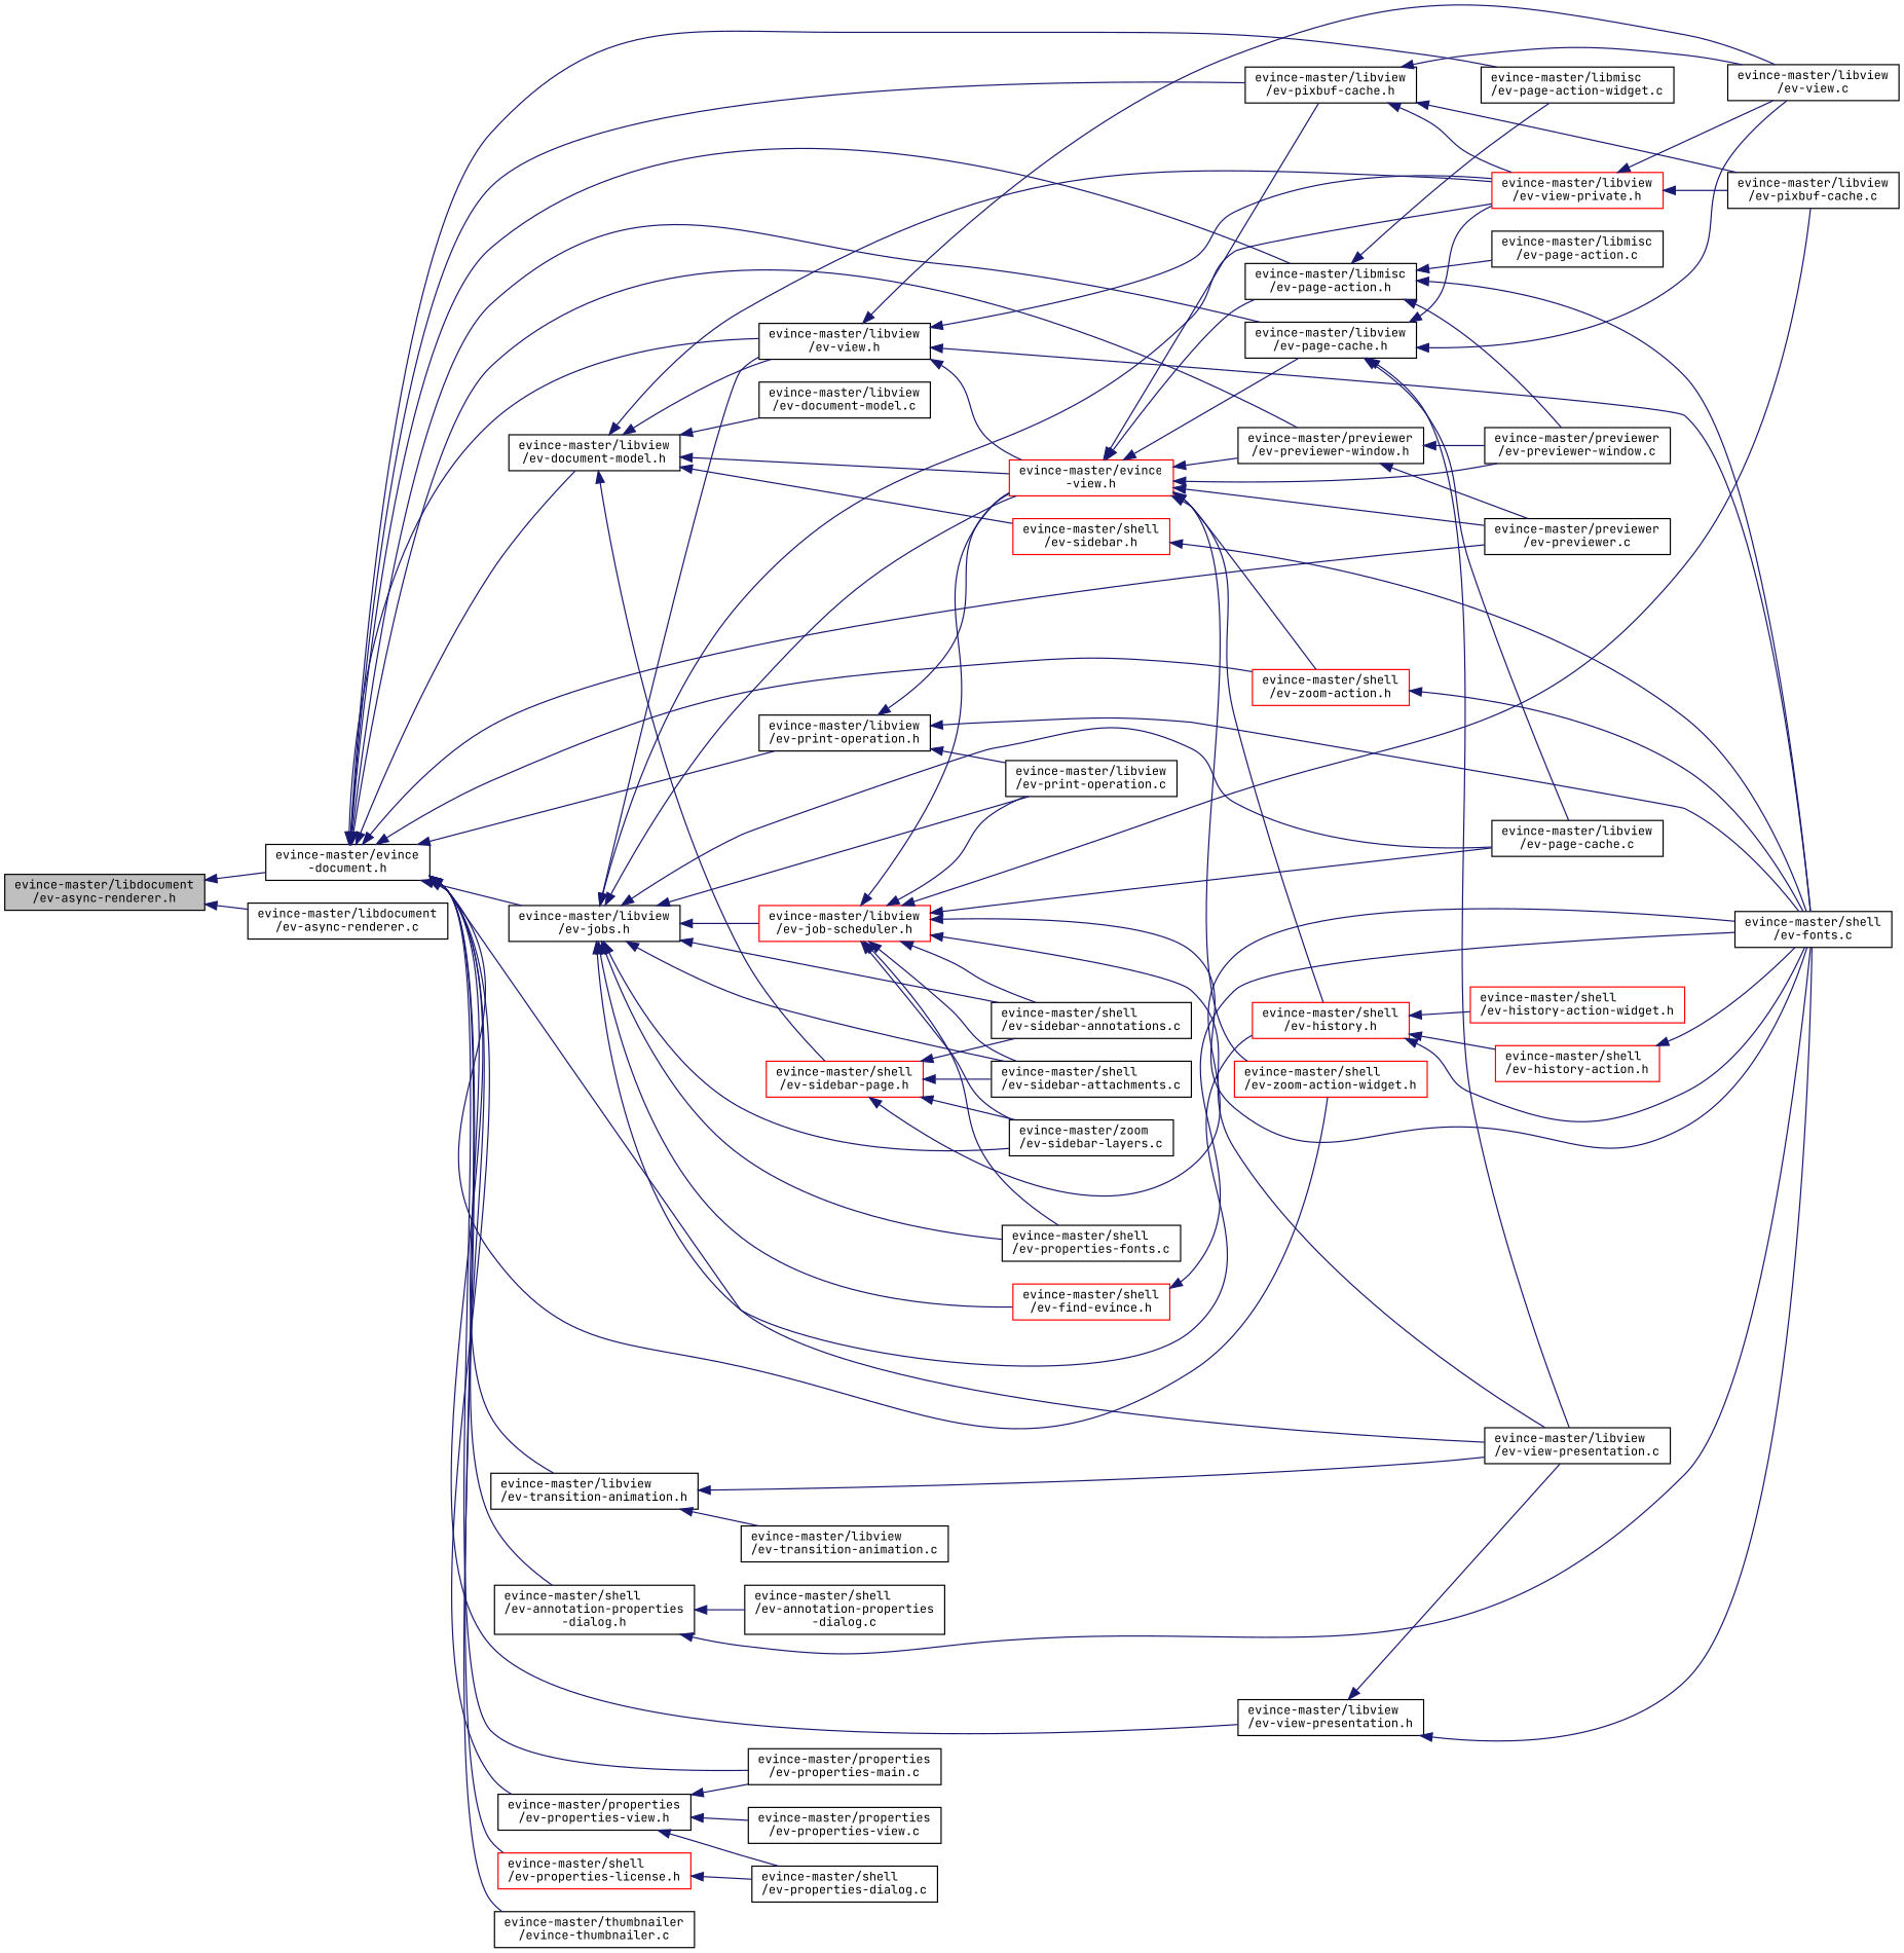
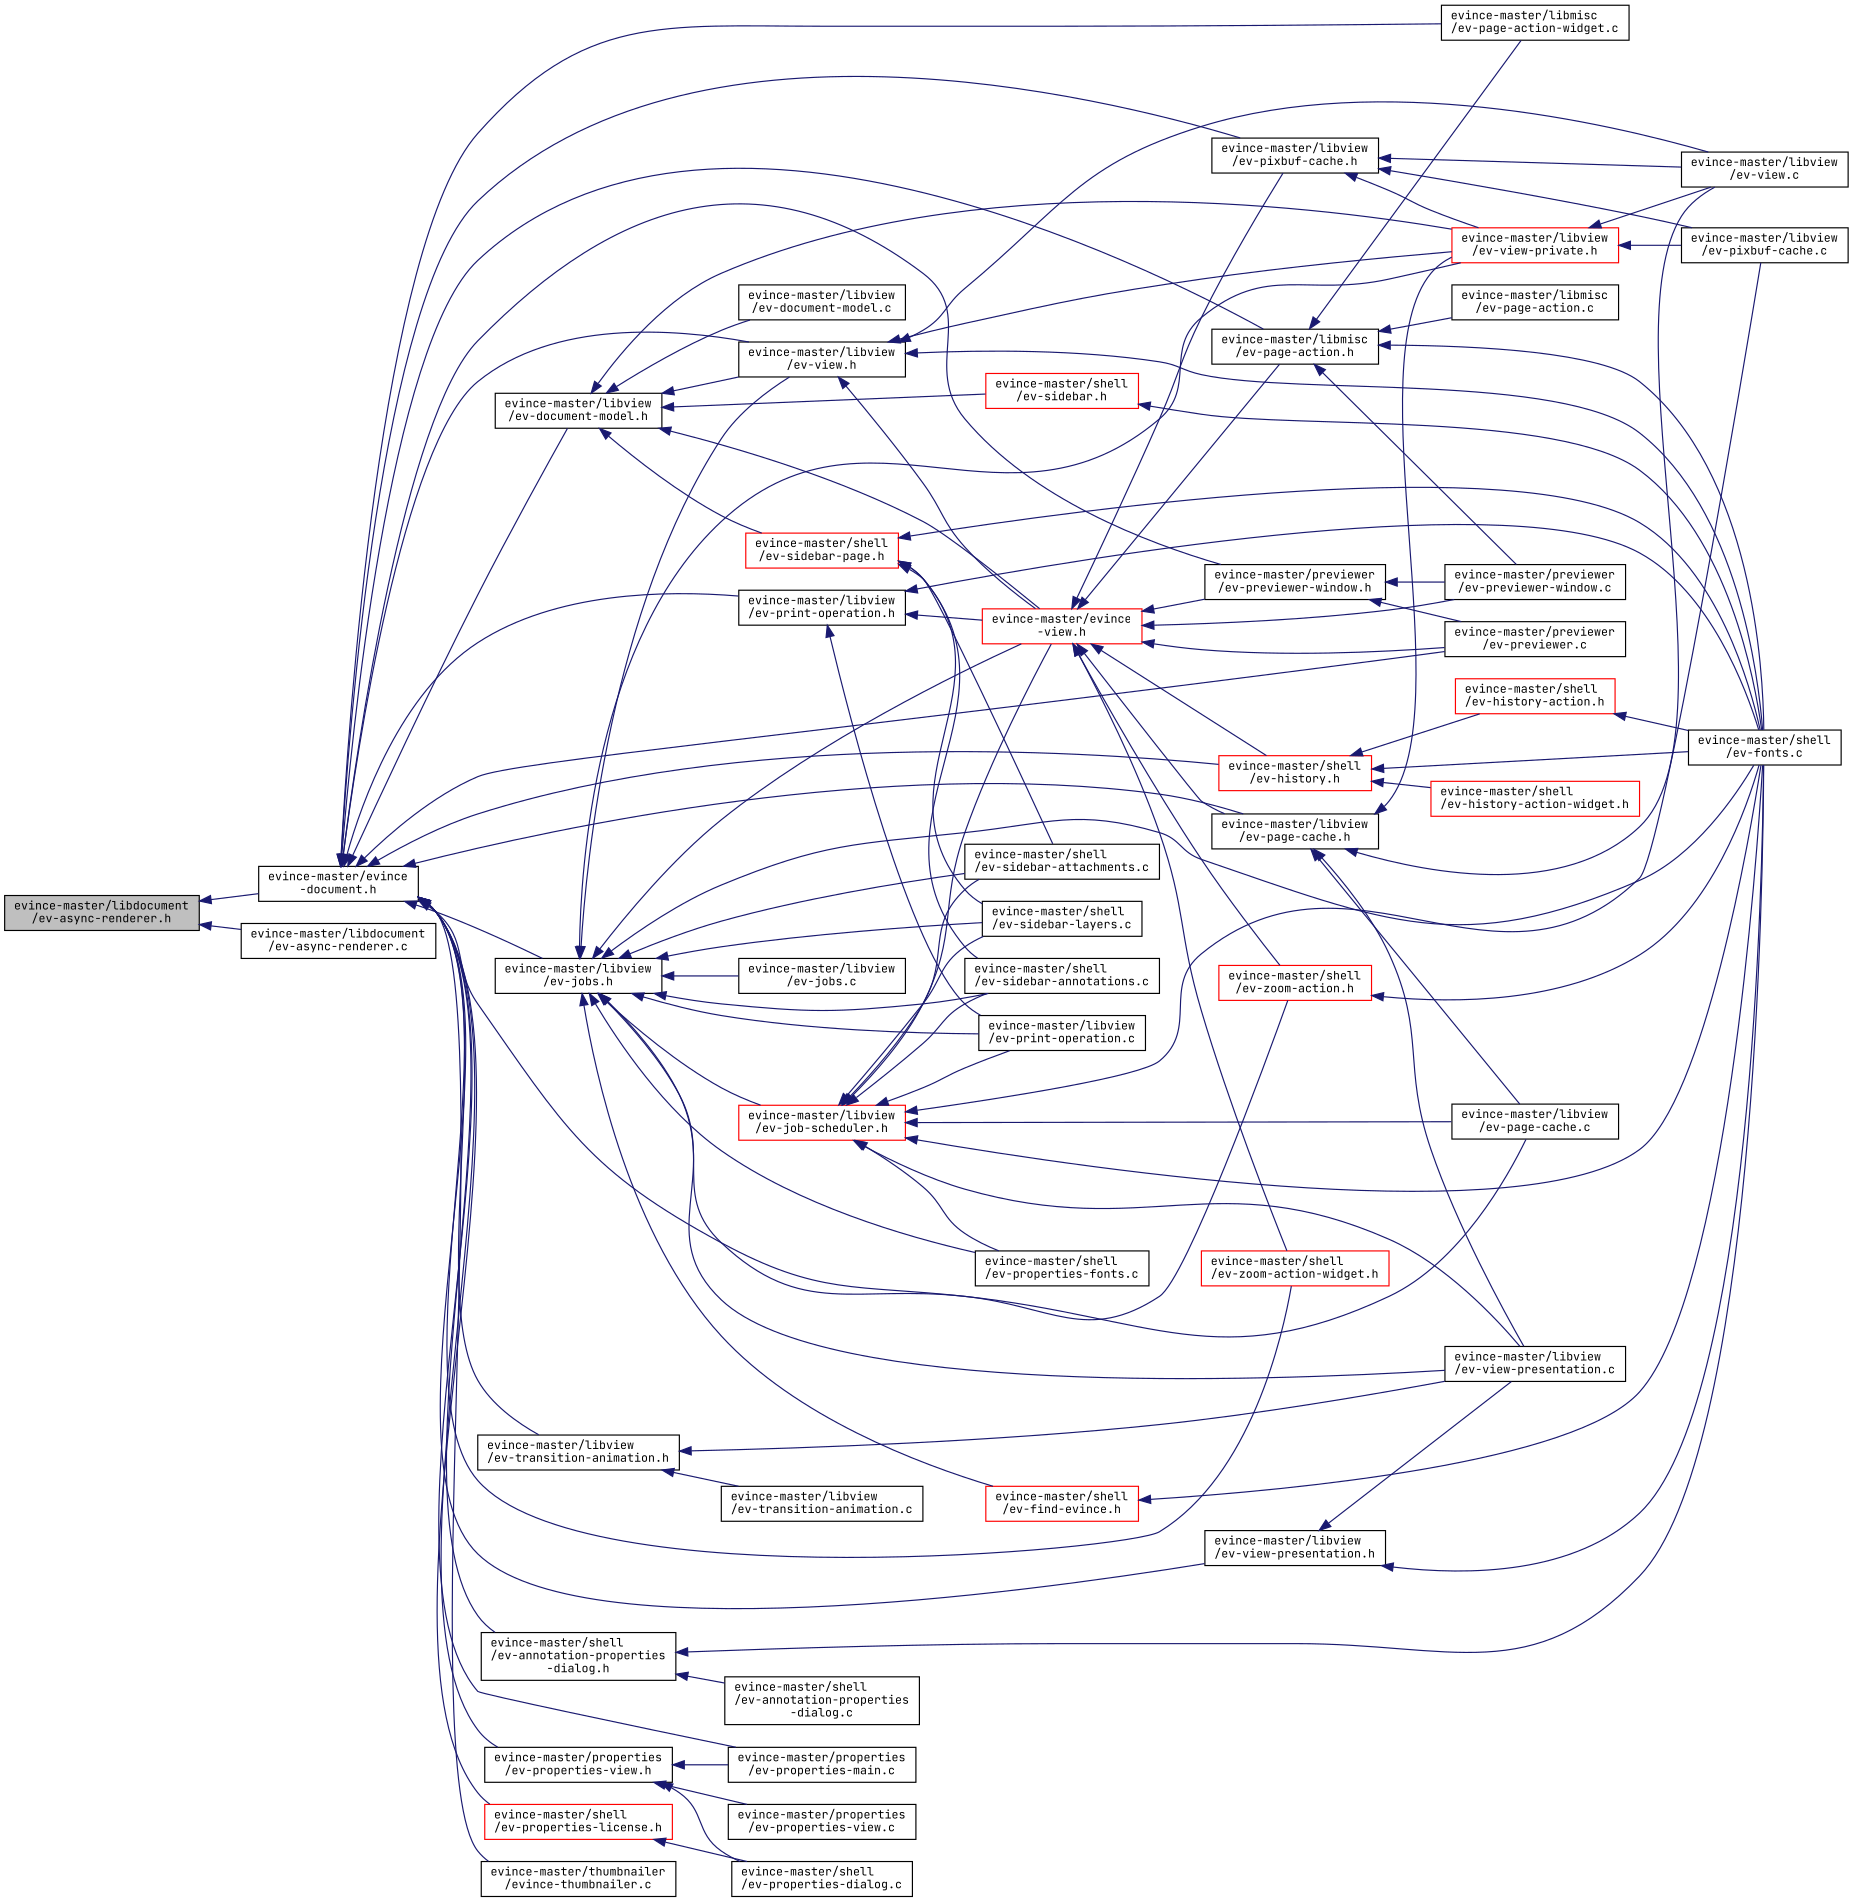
  digraph {
    fontname="JetBrains Mono"
    rankdir=LR
    node [color=black fillcolor=white fontname="JetBrains Mono" fontsize=10 shape=record style=filled]
    edge [color=midnightblue dir=back fontname="JetBrains Mono" fontsize=10 labelfontname=Helvetica labelfontsize=10 style=solid]
    n1 [fillcolor=grey75 fontcolor=black height=0.2 label="evince-master/libdocument\l/ev-async-renderer.h" width=0.4]
    n2 [height=0.2 label="evince-master/evince\l-document.h" width=0.4]
    n3 [height=0.2 label="evince-master/libdocument\l/ev-async-renderer.c" width=0.4]
    n4 [height=0.2 label="evince-master/libmisc\l/ev-page-action-widget.c" width=0.4]
    n5 [height=0.2 label="evince-master/libmisc\l/ev-page-action.h" width=0.4]
    n6 [height=0.2 label="evince-master/libview\l/ev-document-model.h" width=0.4]
    n7 [height=0.2 label="evince-master/libview\l/ev-pixbuf-cache.h" width=0.4]
    n8 [height=0.2 label="evince-master/libview\l/ev-page-cache.h" width=0.4]
    n9 [height=0.2 label="evince-master/previewer\l/ev-previewer-window.h" width=0.4]
    n10 [height=0.2 label="evince-master/previewer\l/ev-previewer.c" width=0.4]
    n11 [color=red height=0.2 label="evince-master/shell\l/ev-history.h" width=0.4]
    n12 [color=red height=0.2 label="evince-master/shell\l/ev-zoom-action.h" width=0.4]
    n13 [color=red height=0.2 label="evince-master/shell\l/ev-zoom-action-widget.h" width=0.4]
    n14 [height=0.2 label="evince-master/libview\l/ev-view.h" width=0.4]
    n15 [height=0.2 label="evince-master/libview\l/ev-jobs.h" width=0.4]
    n16 [height=0.2 label="evince-master/libview\l/ev-print-operation.h" width=0.4]
    n17 [height=0.2 label="evince-master/libview\l/ev-transition-animation.h" width=0.4]
    n18 [height=0.2 label="evince-master/libview\l/ev-view-presentation.h" width=0.4]
    n19 [height=0.2 label="evince-master/properties\l/ev-properties-main.c" width=0.4]
    n20 [height=0.2 label="evince-master/properties\l/ev-properties-view.h" width=0.4]
    n21 [height=0.2 label="evince-master/shell\l/ev-annotation-properties\l-dialog.h" width=0.4]
    n22 [color=red height=0.2 label="evince-master/shell\l/ev-properties-license.h" width=0.4]
    n23 [height=0.2 label="evince-master/thumbnailer\l/evince-thumbnailer.c" width=0.4]
    n24 [height=0.2 label="evince-master/libmisc\l/ev-page-action.c" width=0.4]
    n25 [height=0.2 label="evince-master/previewer\l/ev-previewer-window.c" width=0.4]
    n26 [height=0.2 label="evince-master/shell\l/ev-fonts.c" width=0.4]
    n27 [color=red height=0.2 label="evince-master/evince\l-view.h" width=0.4]
    n28 [color=red height=0.2 label="evince-master/libview\l/ev-view-private.h" width=0.4]
    n29 [height=0.2 label="evince-master/libview\l/ev-document-model.c" width=0.4]
    n30 [color=red height=0.2 label="evince-master/shell\l/ev-sidebar-page.h" width=0.4]
    n31 [color=red height=0.2 label="evince-master/shell\l/ev-sidebar.h" width=0.4]
    n32 [height=0.2 label="evince-master/libview\l/ev-pixbuf-cache.c" width=0.4]
    n33 [height=0.2 label="evince-master/libview\l/ev-view.c" width=0.4]
    n34 [height=0.2 label="evince-master/libview\l/ev-page-cache.c" width=0.4]
    n35 [height=0.2 label="evince-master/libview\l/ev-view-presentation.c" width=0.4]
    n36 [color=red height=0.2 label="evince-master/shell\l/ev-history-action-widget.h" width=0.4]
    n37 [color=red height=0.2 label="evince-master/shell\l/ev-history-action.h" width=0.4]
    n38 [height=0.2 label="evince-master/shell\l/ev-sidebar-annotations.c" width=0.4]
    n39 [height=0.2 label="evince-master/shell\l/ev-sidebar-attachments.c" width=0.4]
-   n40 [height=0.2 label="evince-master/zoom\l/ev-sidebar-layers.c" width=0.4]
+   n40 [height=0.2 label="evince-master/shell\l/ev-sidebar-layers.c" width=0.4]
    n41 [color=red height=0.2 label="evince-master/libview\l/ev-job-scheduler.h" width=0.4]
    n42 [height=0.2 label="evince-master/libview\l/ev-print-operation.c" width=0.4]
    n43 [height=0.2 label="evince-master/shell\l/ev-properties-fonts.c" width=0.4]
+   n44 [height=0.2 label="evince-master/libview\l/ev-jobs.c" width=0.4]
    n45 [color=red height=0.2 label="evince-master/shell\l/ev-find-evince.h" width=0.4]
    n46 [height=0.2 label="evince-master/libview\l/ev-transition-animation.c" width=0.4]
    n47 [height=0.2 label="evince-master/properties\l/ev-properties-view.c" width=0.4]
    n48 [height=0.2 label="evince-master/shell\l/ev-properties-dialog.c" width=0.4]
    n49 [height=0.2 label="evince-master/shell\l/ev-annotation-properties\l-dialog.c" width=0.4]
    n1 -> n2
    n1 -> n3
    n2 -> n4
    n2 -> n5
    n2 -> n6
    n2 -> n7
    n2 -> n8
    n2 -> n9
    n2 -> n10
    n2 -> n11
    n2 -> n12
    n2 -> n13
    n2 -> n14
    n2 -> n15
    n2 -> n16
    n2 -> n17
    n2 -> n18
    n2 -> n19
    n2 -> n20
    n2 -> n21
    n2 -> n22
    n2 -> n23
    n5 -> n4
    n5 -> n24
    n5 -> n25
    n5 -> n26
    n6 -> n14
    n6 -> n27
    n6 -> n28
    n6 -> n29
    n6 -> n30
    n6 -> n31
    n7 -> n28
    n7 -> n32
    n7 -> n33
    n8 -> n28
    n8 -> n33
    n8 -> n34
    n8 -> n35
    n9 -> n10
    n9 -> n25
    n11 -> n26
    n11 -> n36
    n11 -> n37
    n12 -> n26
    n14 -> n26
    n14 -> n27
    n14 -> n28
    n14 -> n33
    n15 -> n14
+   n15 -> n26
    n15 -> n27
    n15 -> n28
    n15 -> n34
    n15 -> n35
    n15 -> n38
    n15 -> n39
    n15 -> n40
    n15 -> n41
    n15 -> n42
    n15 -> n43
+   n15 -> n44
    n15 -> n45
    n16 -> n26
    n16 -> n27
    n16 -> n42
    n17 -> n35
    n17 -> n46
    n18 -> n26
    n18 -> n35
    n20 -> n19
    n20 -> n47
    n20 -> n48
    n21 -> n26
    n21 -> n49
    n22 -> n48
    n27 -> n5
    n27 -> n7
    n27 -> n8
    n27 -> n9
    n27 -> n10
    n27 -> n11
    n27 -> n12
    n27 -> n13
    n27 -> n25
    n28 -> n32
    n28 -> n33
    n30 -> n26
    n30 -> n38
    n30 -> n39
    n30 -> n40
    n31 -> n26
    n37 -> n26
    n41 -> n26
    n41 -> n27
    n41 -> n32
    n41 -> n34
    n41 -> n35
    n41 -> n38
    n41 -> n39
    n41 -> n40
    n41 -> n42
    n41 -> n43
    n45 -> n26
  }
